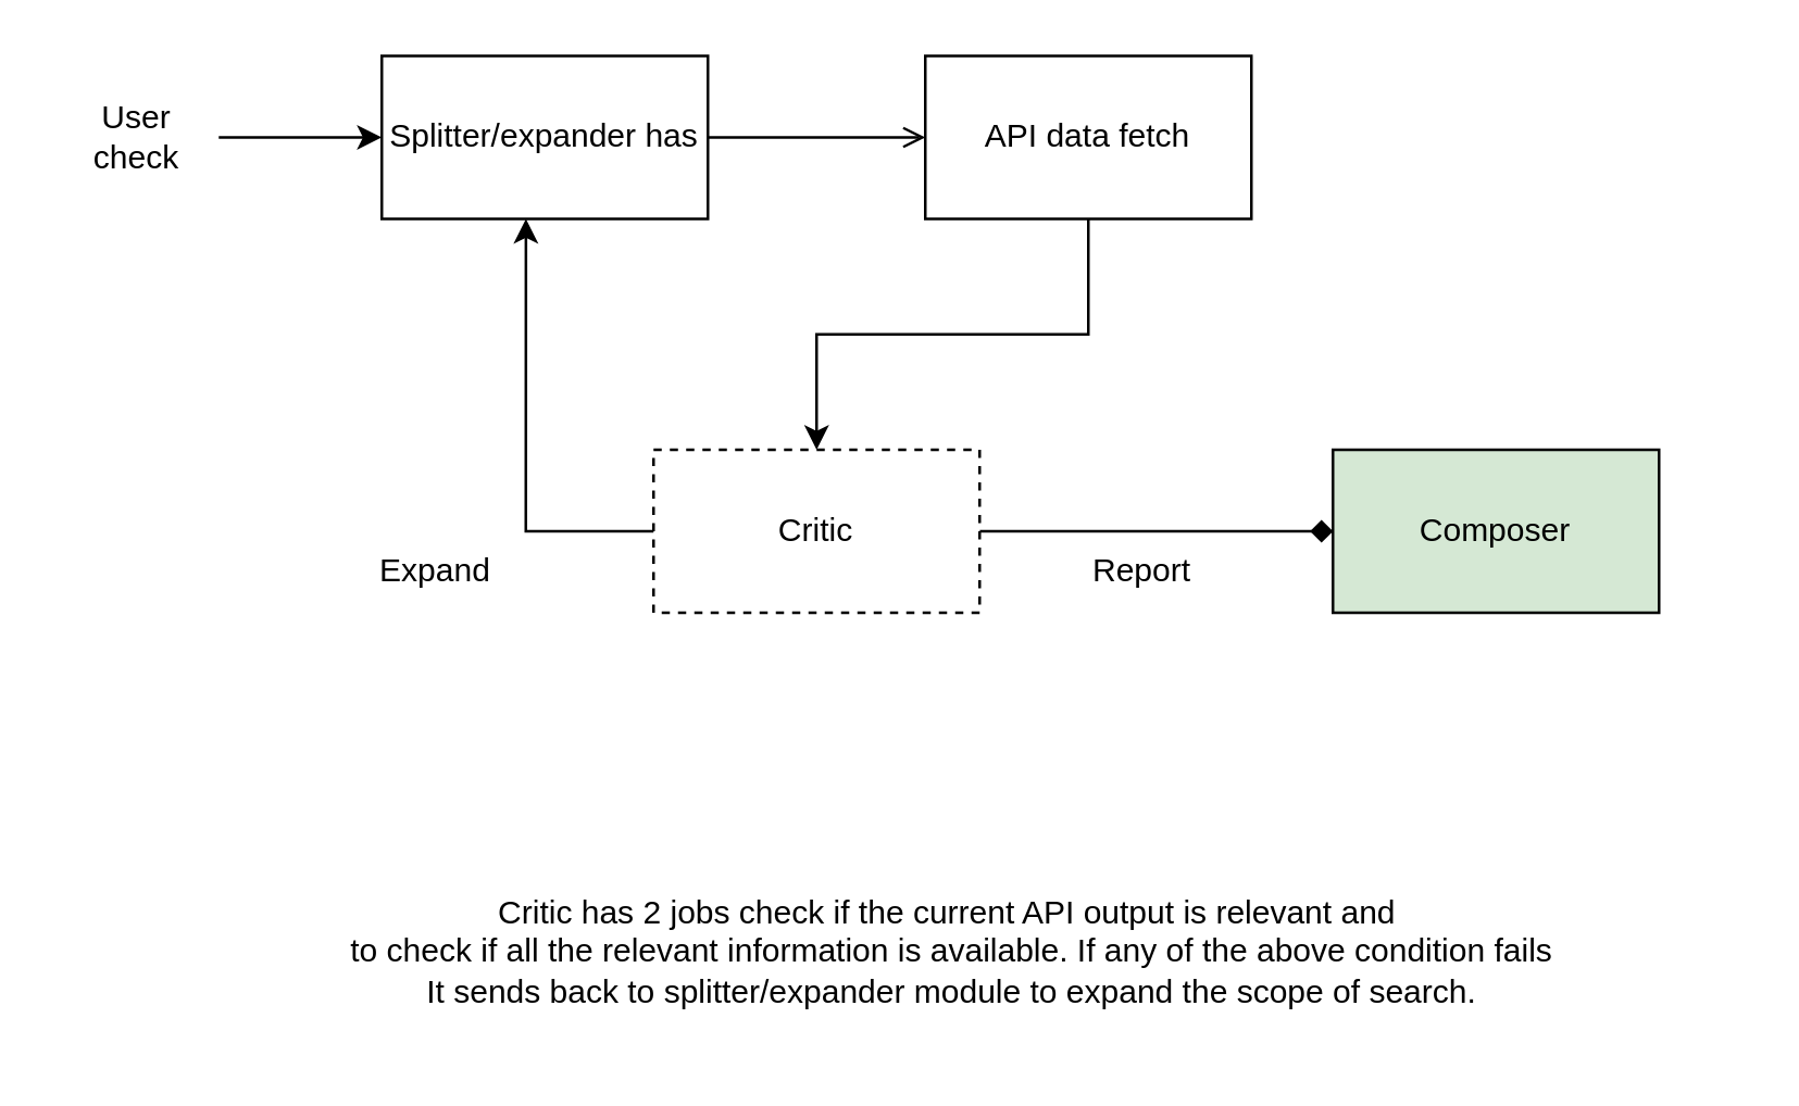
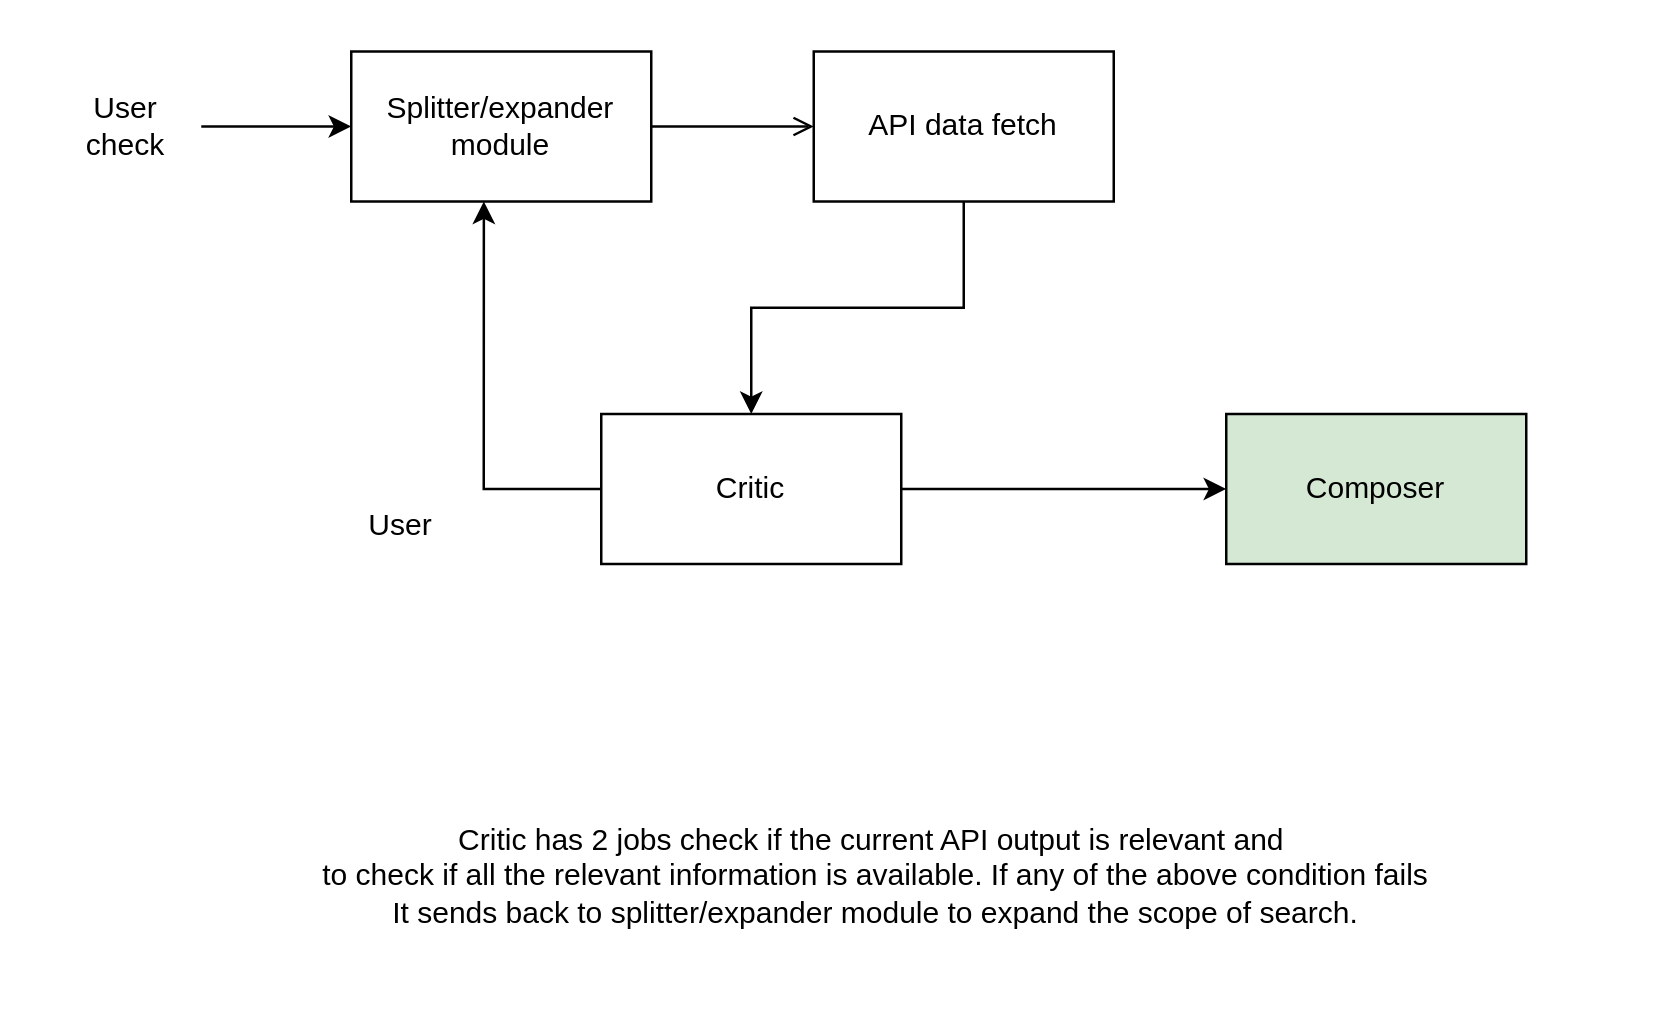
  <mxCell id="0" />
  <mxCell id="1" parent="0" />
  <mxCell id="2" style="edgeStyle=orthogonalEdgeStyle;rounded=0;orthogonalLoop=1;jettySize=auto;html=1;exitX=1;exitY=0.5;exitDx=0;exitDy=0;entryX=0;entryY=0.5;entryDx=0;entryDy=0;" parent="1" source="3" target="5" edge="1"><mxGeometry relative="1" as="geometry" /></mxCell>
  <mxCell id="3" value="User check" style="text;strokeColor=none;align=center;fillColor=none;html=1;verticalAlign=middle;whiteSpace=wrap;rounded=0;" parent="1" vertex="1"><mxGeometry x="20" y="35" width="60" height="30" as="geometry" /></mxCell>
  <mxCell id="4" style="edgeStyle=orthogonalEdgeStyle;rounded=0;orthogonalLoop=1;jettySize=auto;html=1;exitX=1;exitY=0.5;exitDx=0;exitDy=0;entryX=0;entryY=0.5;entryDx=0;entryDy=0;endArrow=open;" parent="1" source="5" target="7" edge="1"><mxGeometry relative="1" as="geometry" /></mxCell>
- <mxCell id="5" value="Splitter/expander has" style="rounded=0;whiteSpace=wrap;html=1;" parent="1" vertex="1"><mxGeometry x="140" y="20" width="120" height="60" as="geometry" /></mxCell>
+ <mxCell id="5" value="Splitter/expander module" style="rounded=0;whiteSpace=wrap;html=1;" parent="1" vertex="1"><mxGeometry x="140" y="20" width="120" height="60" as="geometry" /></mxCell>
  <mxCell id="6" style="edgeStyle=orthogonalEdgeStyle;rounded=0;orthogonalLoop=1;jettySize=auto;html=1;exitX=0.5;exitY=1;exitDx=0;exitDy=0;entryX=0.5;entryY=0;entryDx=0;entryDy=0;" parent="1" source="7" target="9" edge="1"><mxGeometry relative="1" as="geometry" /></mxCell>
- <mxCell id="7" value="API data fetch" style="rounded=0;whiteSpace=wrap;html=1;" parent="1" vertex="1"><mxGeometry x="340" y="20" width="120" height="60" as="geometry" /></mxCell>
- <mxCell id="8" style="edgeStyle=orthogonalEdgeStyle;rounded=0;orthogonalLoop=1;jettySize=auto;html=1;exitX=1;exitY=0.5;exitDx=0;exitDy=0;entryX=0;entryY=0.5;entryDx=0;entryDy=0;endArrow=diamond;" parent="1" source="9" target="10" edge="1"><mxGeometry relative="1" as="geometry" /></mxCell>
- <mxCell id="9" value="Critic" style="rounded=0;whiteSpace=wrap;html=1;dashed=1;" parent="1" vertex="1"><mxGeometry x="240" y="165" width="120" height="60" as="geometry" /></mxCell>
+ <mxCell id="7" value="API data fetch" style="rounded=0;whiteSpace=wrap;html=1;" parent="1" vertex="1"><mxGeometry x="325" y="20" width="120" height="60" as="geometry" /></mxCell>
+ <mxCell id="8" style="edgeStyle=orthogonalEdgeStyle;rounded=0;orthogonalLoop=1;jettySize=auto;html=1;exitX=1;exitY=0.5;exitDx=0;exitDy=0;entryX=0;entryY=0.5;entryDx=0;entryDy=0;" parent="1" source="9" target="10" edge="1"><mxGeometry relative="1" as="geometry" /></mxCell>
+ <mxCell id="9" value="Critic" style="rounded=0;whiteSpace=wrap;html=1;" parent="1" vertex="1"><mxGeometry x="240" y="165" width="120" height="60" as="geometry" /></mxCell>
  <mxCell id="10" value="Composer" style="rounded=0;whiteSpace=wrap;html=1;fillColor=#d5e8d4;" parent="1" vertex="1"><mxGeometry x="490" y="165" width="120" height="60" as="geometry" /></mxCell>
  <mxCell id="11" style="edgeStyle=orthogonalEdgeStyle;rounded=0;orthogonalLoop=1;jettySize=auto;html=1;exitX=0;exitY=0.5;exitDx=0;exitDy=0;entryX=0.442;entryY=1;entryDx=0;entryDy=0;entryPerimeter=0;" parent="1" source="9" target="5" edge="1"><mxGeometry relative="1" as="geometry" /></mxCell>
- <mxCell id="12" value="Expand" style="text;strokeColor=none;align=center;fillColor=none;html=1;verticalAlign=middle;whiteSpace=wrap;rounded=0;" parent="1" vertex="1"><mxGeometry x="130" y="195" width="60" height="30" as="geometry" /></mxCell>
- <mxCell id="13" value="Report" style="text;strokeColor=none;align=center;fillColor=none;html=1;verticalAlign=middle;whiteSpace=wrap;rounded=0;" parent="1" vertex="1"><mxGeometry x="390" y="195" width="60" height="30" as="geometry" /></mxCell>
+ <mxCell id="12" value="User" style="text;strokeColor=none;align=center;fillColor=none;html=1;verticalAlign=middle;whiteSpace=wrap;rounded=0;" parent="1" vertex="1"><mxGeometry x="130" y="195" width="60" height="30" as="geometry" /></mxCell>
  <mxCell id="14" value="Critic has 2 jobs check if the current API output is relevant and&amp;nbsp;&lt;div&gt;to check if all the relevant information is available. If any of the above condition fails&lt;/div&gt;&lt;div&gt;It sends back to splitter/expander module to expand the scope of search.&lt;/div&gt;" style="text;strokeColor=none;align=center;fillColor=none;html=1;verticalAlign=middle;whiteSpace=wrap;rounded=0;" parent="1" vertex="1"><mxGeometry x="60" y="315" width="580" height="70" as="geometry" /></mxCell>
